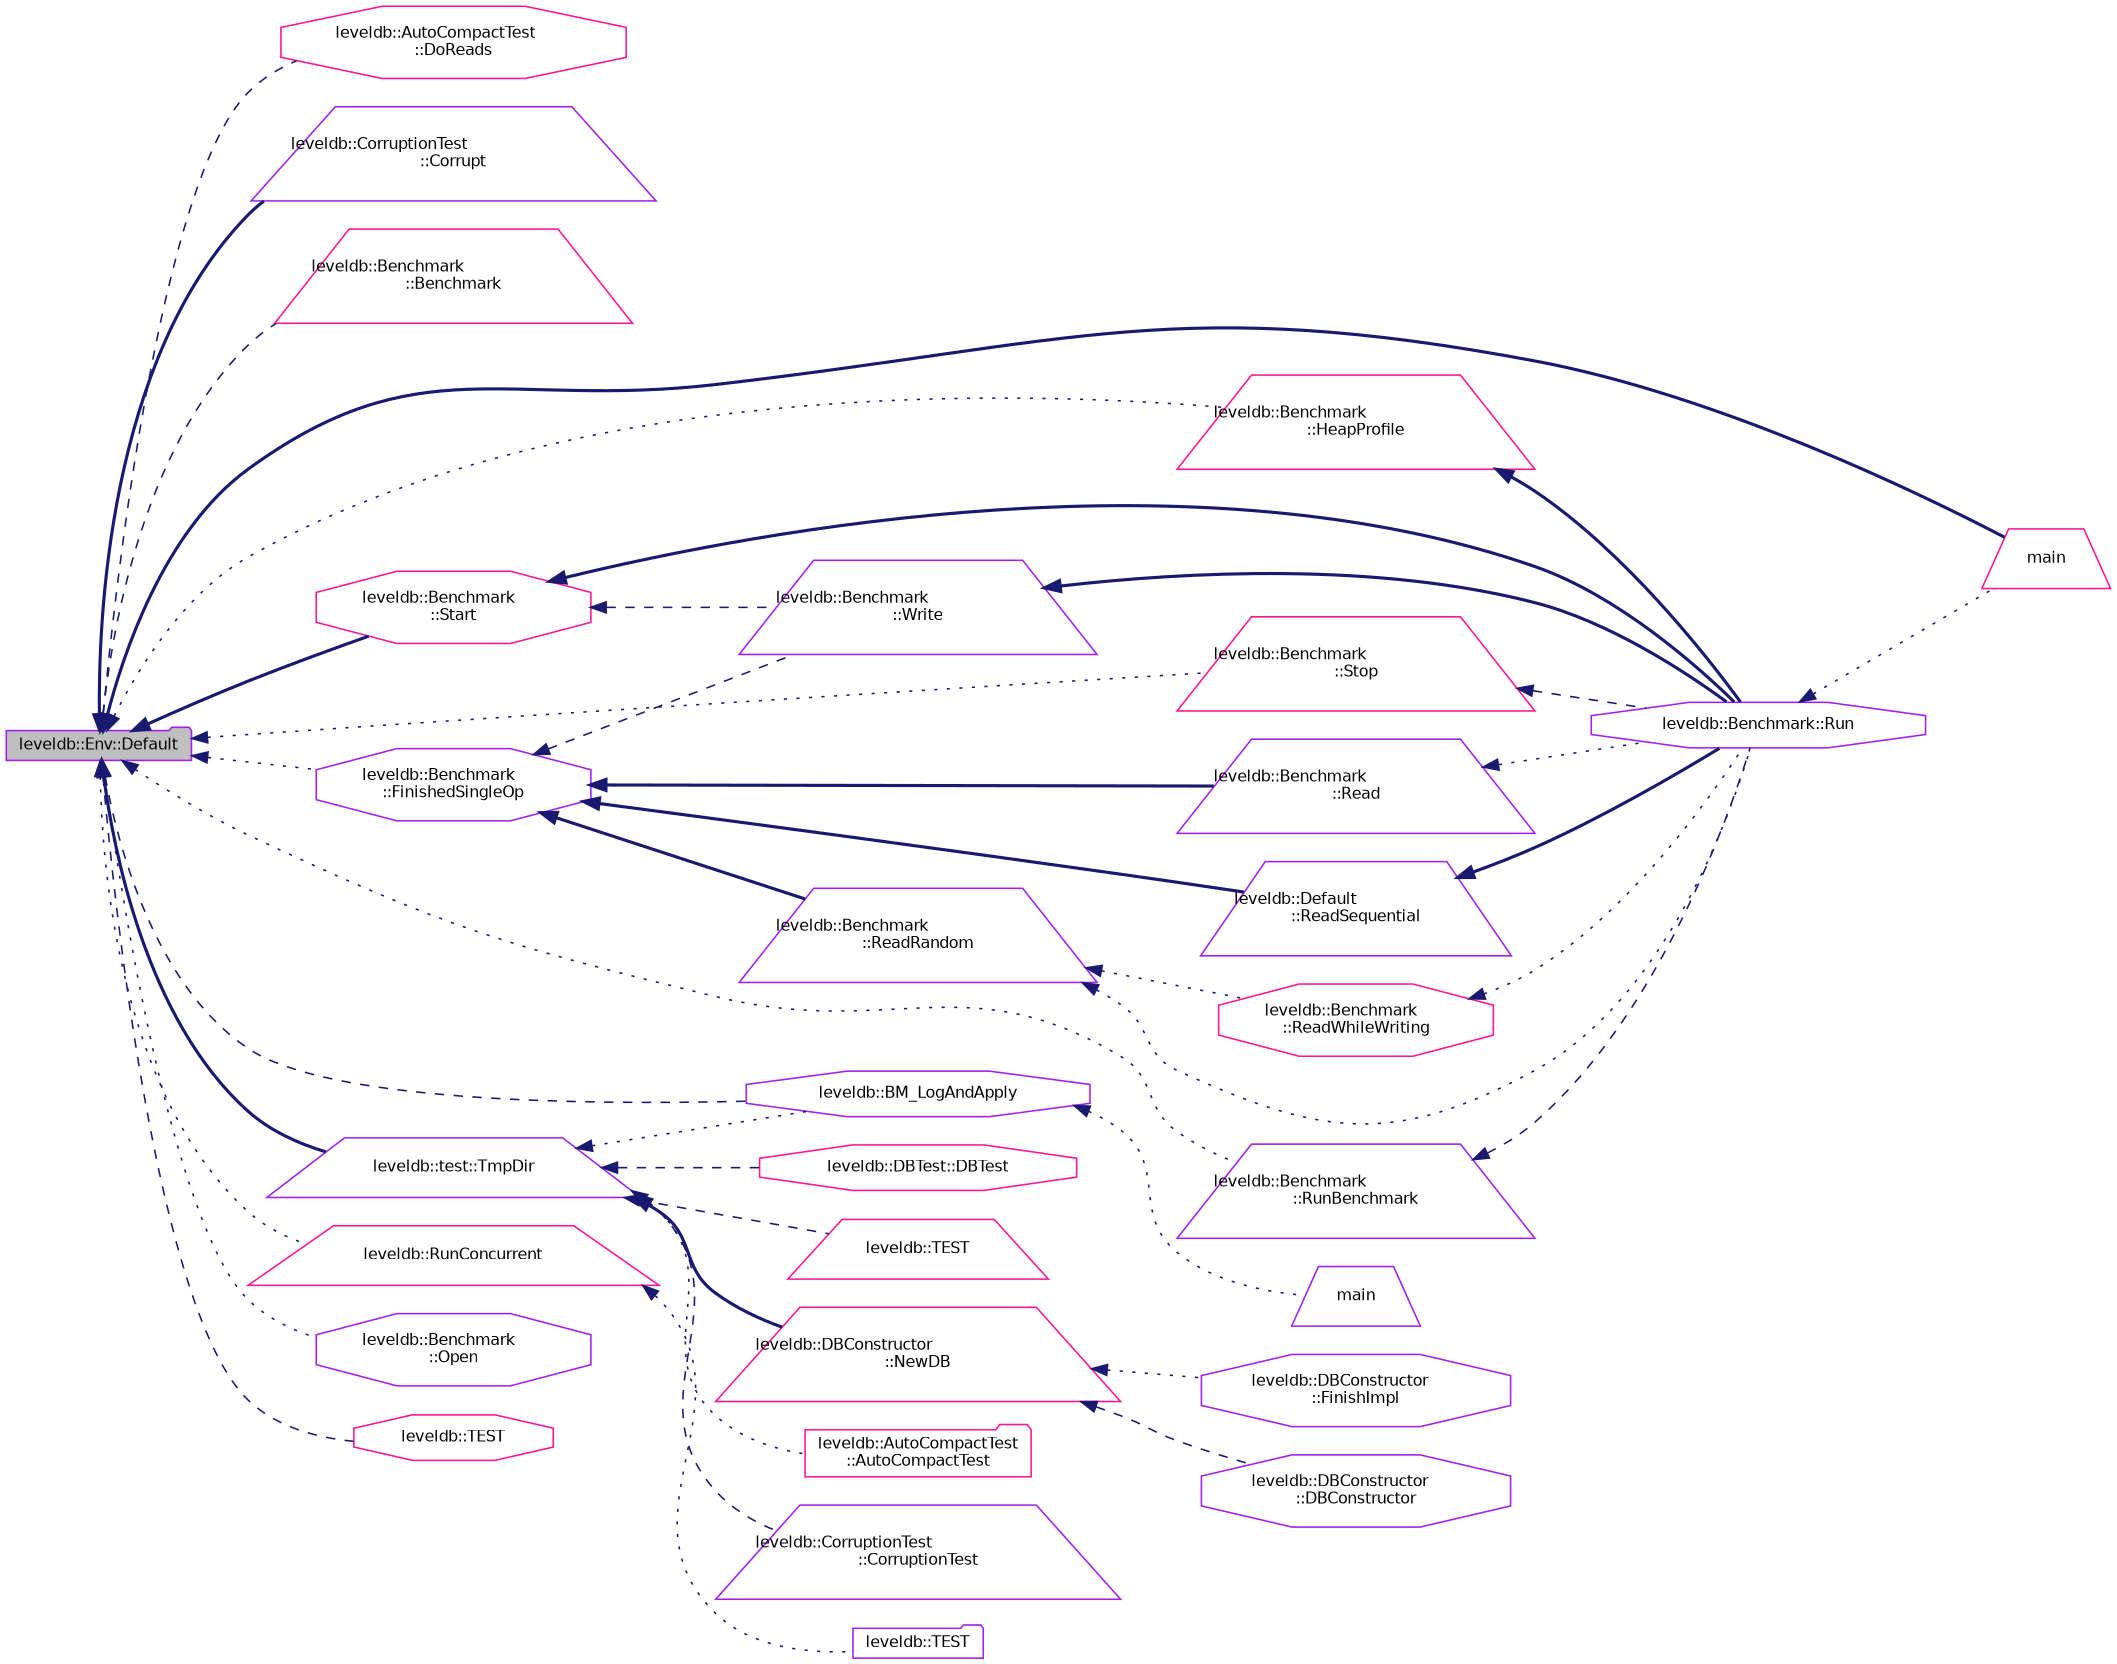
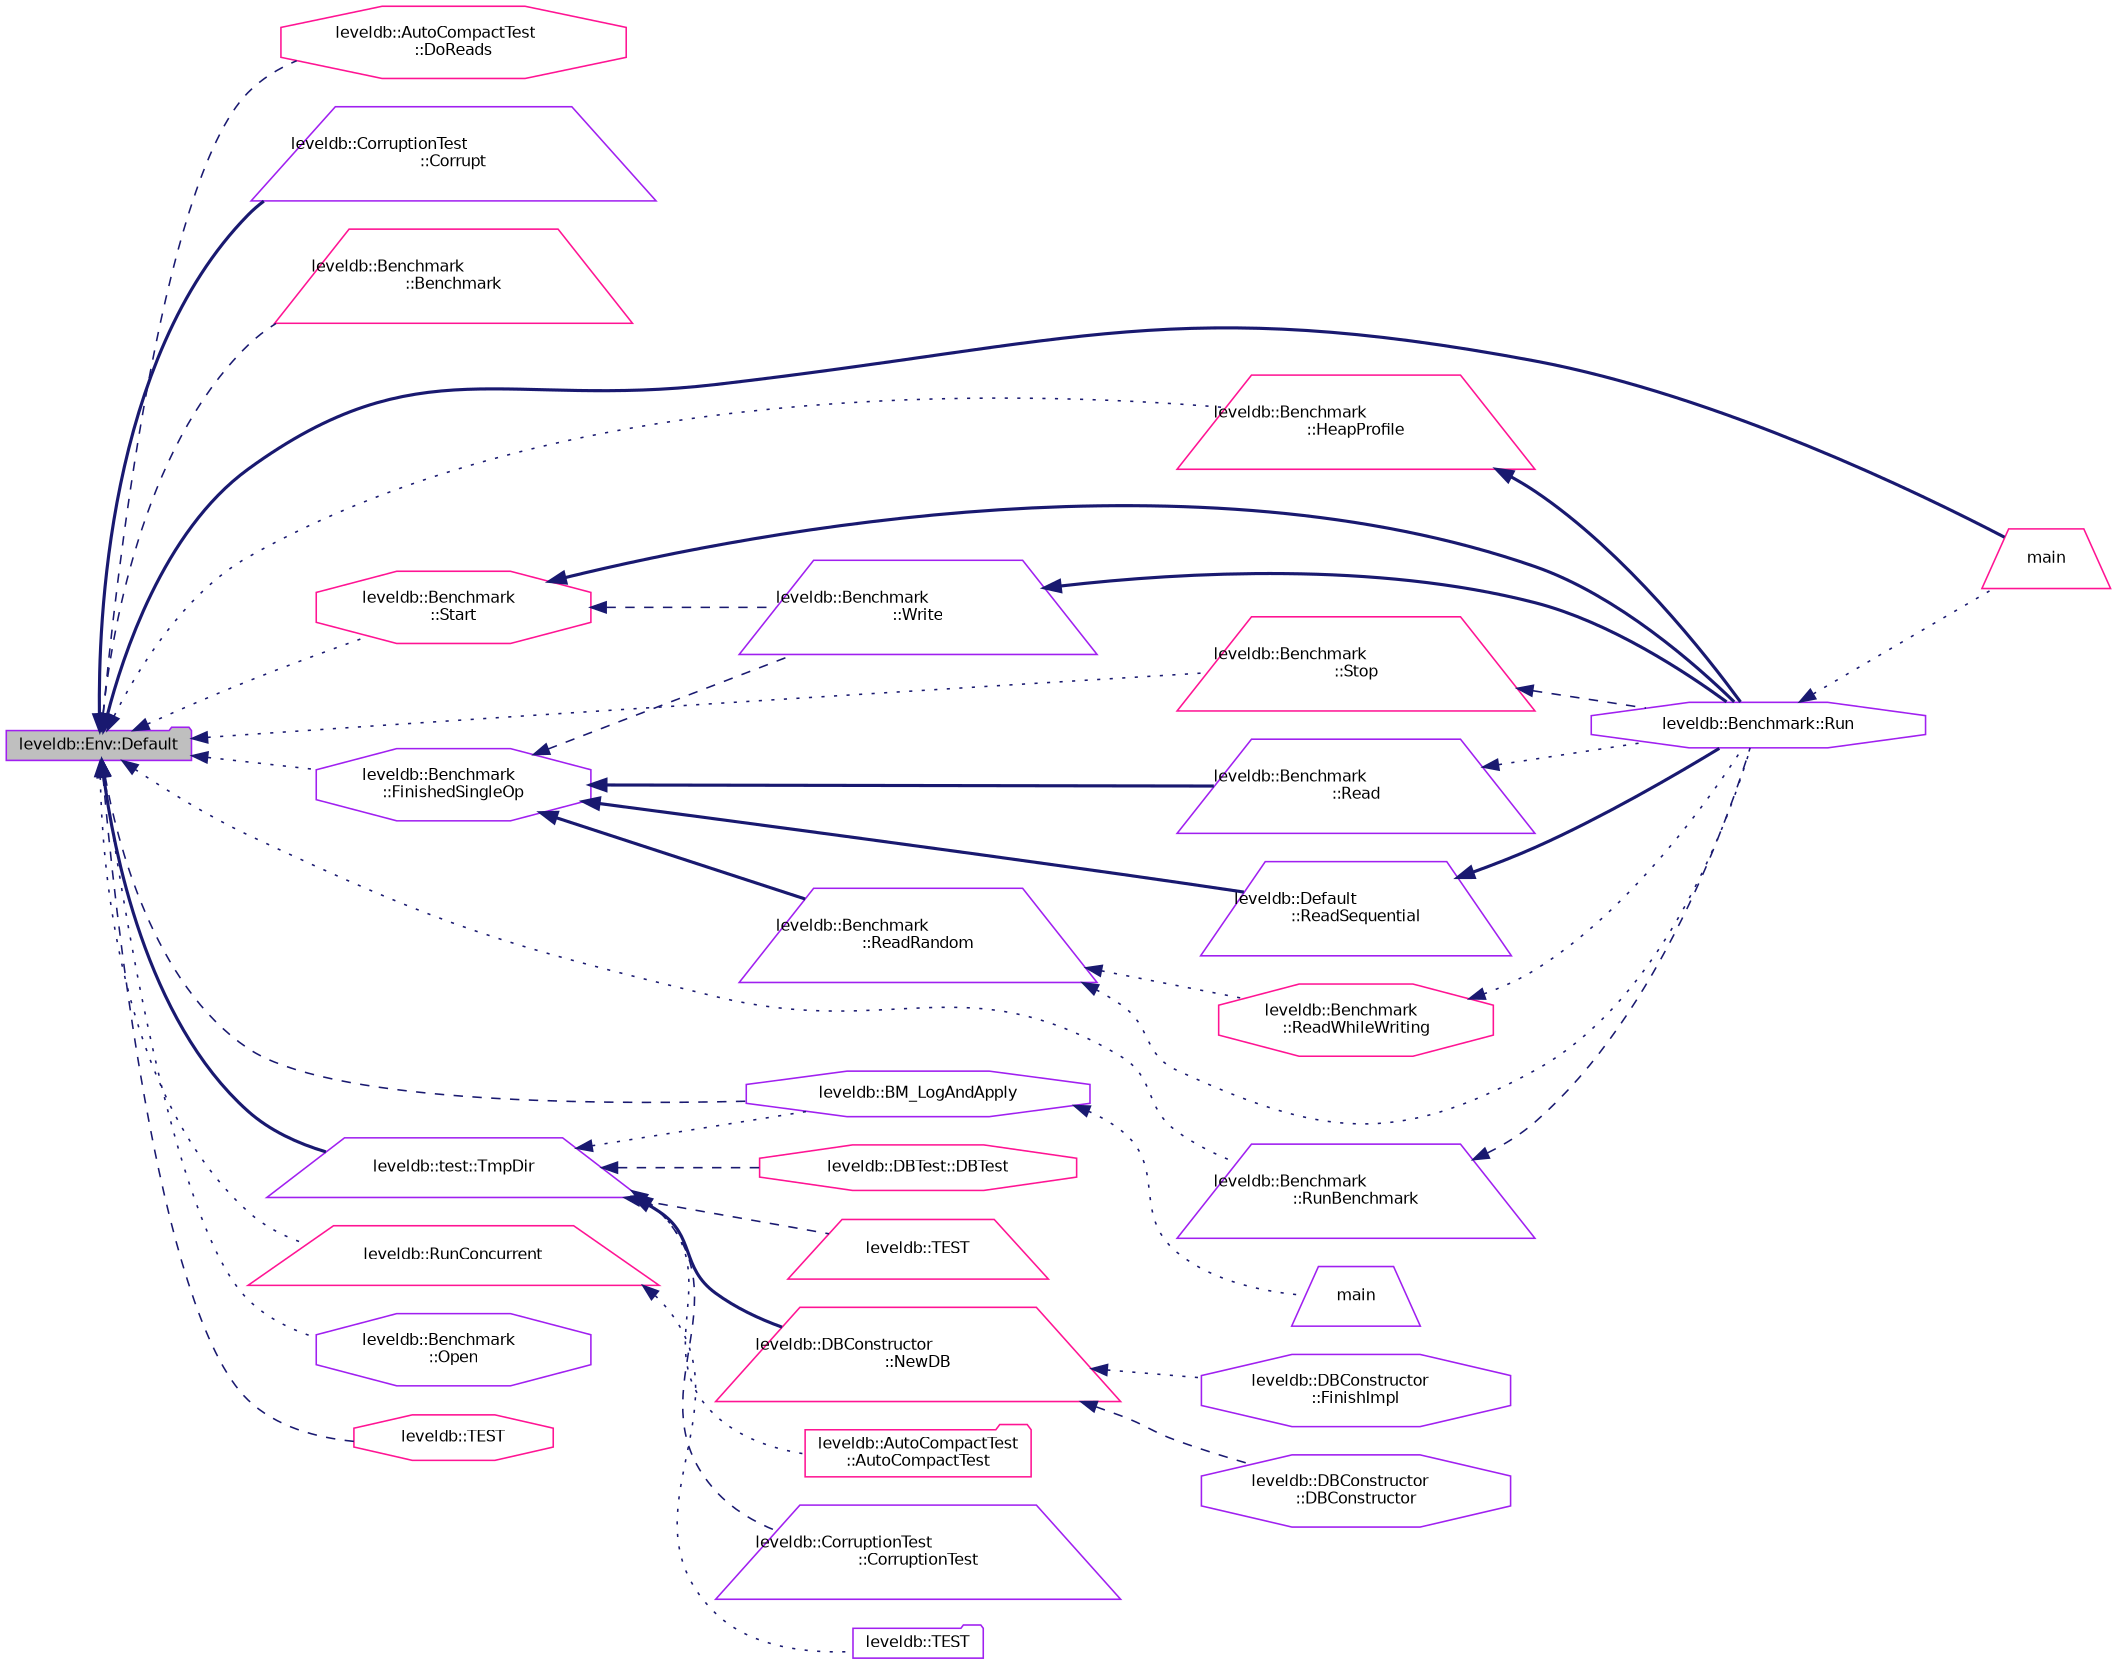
  digraph {
    rankdir=LR
    node [color=purple fillcolor=white fontname=Helvetica fontsize=10 shape=trapezium style=filled]
    edge [color=midnightblue dir=back fontname=Helvetica fontsize=10 labelfontname=Helvetica labelfontsize=10 style=dotted]
    n1 [fillcolor=grey75 fontcolor=black height=0.2 label="leveldb::Env::Default" shape=folder width=0.4]
    n2 [color=deeppink height=0.2 label="leveldb::AutoCompactTest\l::DoReads" shape=octagon width=0.4]
    n3 [height=0.2 label="leveldb::CorruptionTest\l::Corrupt" width=0.4]
    n4 [color=deeppink height=0.2 label="leveldb::Benchmark\l::Benchmark" width=0.4]
    n5 [height=0.2 label="leveldb::Benchmark\l::RunBenchmark" width=0.4]
    n6 [color=deeppink height=0.2 label=main width=0.4]
    n7 [color=deeppink height=0.2 label="leveldb::Benchmark\l::HeapProfile" width=0.4]
    n8 [height=0.2 label="leveldb::BM_LogAndApply" shape=octagon width=0.4]
    n9 [color=deeppink height=0.2 label="leveldb::RunConcurrent" width=0.4]
    n10 [color=deeppink height=0.2 label="leveldb::Benchmark\l::Start" shape=octagon width=0.4]
    n11 [height=0.2 label="leveldb::Benchmark\l::FinishedSingleOp" shape=octagon width=0.4]
    n12 [color=deeppink height=0.2 label="leveldb::Benchmark\l::Stop" width=0.4]
    n13 [height=0.2 label="leveldb::Benchmark\l::Open" shape=octagon width=0.4]
    n14 [color=deeppink height=0.2 label="leveldb::TEST" shape=octagon width=0.4]
    n15 [height=0.2 label="leveldb::test::TmpDir" width=0.4]
    n16 [height=0.2 label="leveldb::Benchmark::Run" shape=octagon width=0.4]
    n17 [height=0.2 label=main width=0.4]
    n18 [height=0.2 label="leveldb::TEST" shape=folder width=0.4]
    n19 [height=0.2 label="leveldb::Benchmark\l::Write" width=0.4]
    n20 [height=0.2 label="leveldb::Benchmark\l::Read" width=0.4]
    n21 [height=0.2 label="leveldb::Default\l::ReadSequential" width=0.4]
    n22 [height=0.2 label="leveldb::Benchmark\l::ReadRandom" width=0.4]
    n23 [color=deeppink height=0.2 label="leveldb::AutoCompactTest\l::AutoCompactTest" shape=folder width=0.4]
    n24 [height=0.2 label="leveldb::CorruptionTest\l::CorruptionTest" width=0.4]
    n25 [color=deeppink height=0.2 label="leveldb::DBTest::DBTest" shape=octagon width=0.4]
    n26 [color=deeppink height=0.2 label="leveldb::TEST" width=0.4]
    n27 [color=deeppink height=0.2 label="leveldb::DBConstructor\l::NewDB" width=0.4]
    n28 [color=deeppink height=0.2 label="leveldb::Benchmark\l::ReadWhileWriting" shape=octagon width=0.4]
    n29 [height=0.2 label="leveldb::DBConstructor\l::DBConstructor" shape=octagon width=0.4]
    n30 [height=0.2 label="leveldb::DBConstructor\l::FinishImpl" shape=octagon width=0.4]
    n1 -> n2 [style=dashed]
    n1 -> n3 [style=bold]
    n1 -> n4 [style=dashed]
    n1 -> n5
    n1 -> n6 [style=bold]
    n1 -> n7
    n1 -> n8 [style=dashed]
    n1 -> n9
-   n1 -> n10 [style=bold]
+   n1 -> n10
    n1 -> n11
    n1 -> n12
    n1 -> n13
    n1 -> n14 [style=dashed]
    n1 -> n15 [style=bold]
    n5 -> n16 [style=dashed]
    n7 -> n16 [style=bold]
    n8 -> n17
    n9 -> n18
    n10 -> n16 [style=bold]
    n10 -> n19 [style=dashed]
    n11 -> n19 [style=dashed]
    n11 -> n20 [style=bold]
    n11 -> n21 [style=bold]
    n11 -> n22 [style=bold]
    n12 -> n16 [style=dashed]
    n15 -> n8
    n15 -> n23
    n15 -> n24 [style=dashed]
    n15 -> n25 [style=dashed]
    n15 -> n26 [style=dashed]
    n15 -> n27 [style=bold]
    n16 -> n6
    n19 -> n16 [style=bold]
    n20 -> n16
    n21 -> n16 [style=bold]
    n22 -> n16
    n22 -> n28
    n27 -> n29 [style=dashed]
    n27 -> n30
    n28 -> n16
  }
